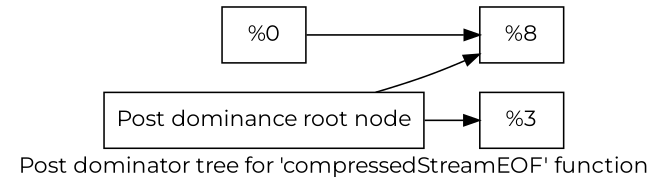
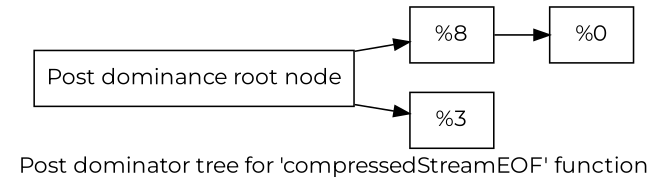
  digraph {
    fontname=Montserrat
    label="Post dominator tree for 'compressedStreamEOF' function"
    rankdir=LR
    node [fontname=Montserrat shape=record]
    edge [fontname=Montserrat]
    n1 [label="{Post dominance root node}"]
    n2 [label="{%8}"]
    n3 [label="{%3}"]
    n4 [label="{%0}"]
    n1 -> n2
    n1 -> n3
-   n4 -> n2
+   n2 -> n4
  }
